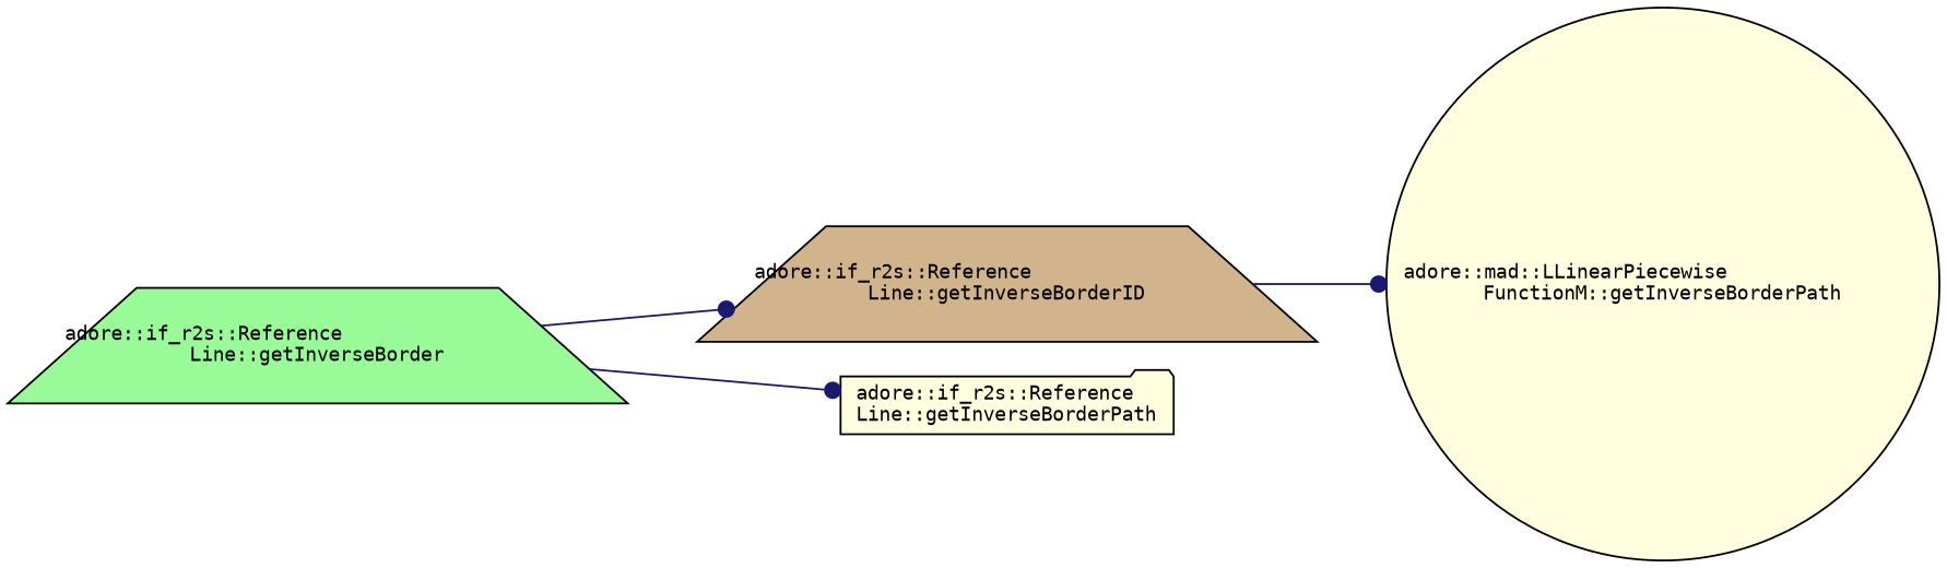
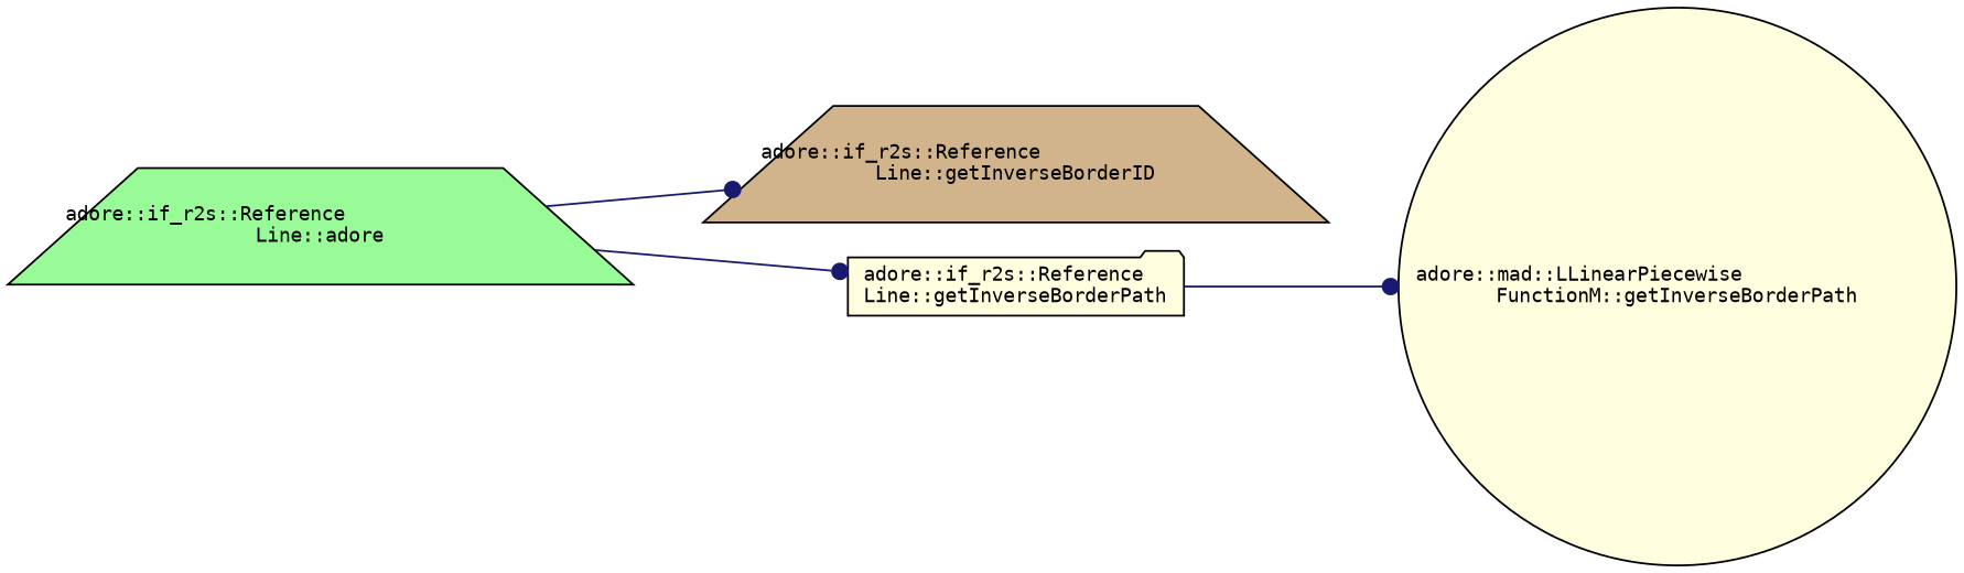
  digraph {
    fontname="DejaVu Sans Mono"
    rankdir=LR
    node [color=black fillcolor=lightyellow fontname="DejaVu Sans Mono" fontsize=10 shape=trapezium style=filled]
    edge [arrowhead=dot color=midnightblue fontname="DejaVu Sans Mono" fontsize=10 labelfontname=Helvetica labelfontsize=10 style=solid]
-   n1 [fillcolor=palegreen fontcolor=black height=0.2 label="adore::if_r2s::Reference\lLine::getInverseBorder" width=0.4]
+   n1 [fillcolor=palegreen fontcolor=black height=0.2 label="adore::if_r2s::Reference\lLine::adore" width=0.4]
    n2 [fillcolor=tan height=0.2 label="adore::if_r2s::Reference\lLine::getInverseBorderID" width=0.4]
    n3 [height=0.2 label="adore::if_r2s::Reference\lLine::getInverseBorderPath" shape=folder width=0.4]
    n4 [height=0.2 label="adore::mad::LLinearPiecewise\lFunctionM::getInverseBorderPath" shape=circle width=0.4]
    n1 -> n2
    n1 -> n3
-   n2 -> n4
+   n3 -> n4
  }
